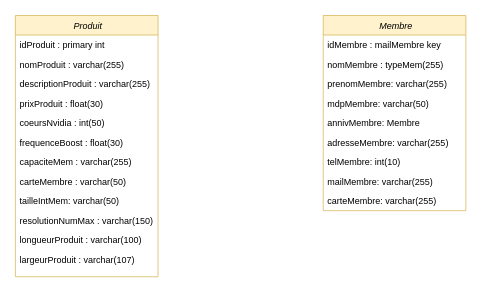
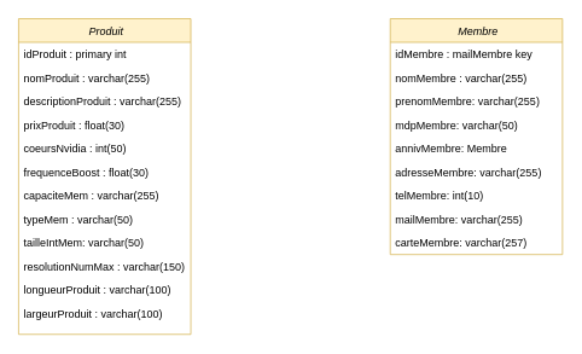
  <mxCell id="0" />
  <mxCell id="1" parent="0" />
  <mxCell id="2" value="Membre" style="swimlane;fontStyle=2;align=center;verticalAlign=top;childLayout=stackLayout;horizontal=1;startSize=26;horizontalStack=0;resizeParent=1;resizeLast=0;collapsible=1;marginBottom=0;rounded=0;shadow=0;strokeWidth=1;fillColor=#fff2cc;strokeColor=#d6b656;swimlaneLine=1;spacingLeft=4;" parent="1" vertex="1"><mxGeometry x="430" y="20" width="190" height="260" as="geometry"><mxRectangle x="230" y="140" width="160" height="26" as="alternateBounds" /></mxGeometry></mxCell>
  <mxCell id="3" value="idMembre : mailMembre key&#10;" style="text;align=left;verticalAlign=top;spacingLeft=4;spacingRight=4;overflow=hidden;rotatable=0;points=[[0,0.5],[1,0.5]];portConstraint=eastwest;rounded=0;shadow=0;html=0;imageAspect=1;" parent="2" vertex="1"><mxGeometry y="26" width="190" height="26" as="geometry" /></mxCell>
- <mxCell id="4" value="nomMembre : typeMem(255)&#10;" style="text;align=left;verticalAlign=top;spacingLeft=4;spacingRight=4;overflow=hidden;rotatable=0;points=[[0,0.5],[1,0.5]];portConstraint=eastwest;rounded=0;shadow=0;html=0;" parent="2" vertex="1"><mxGeometry y="52" width="190" height="26" as="geometry" /></mxCell>
+ <mxCell id="4" value="nomMembre : varchar(255)&#10;" style="text;align=left;verticalAlign=top;spacingLeft=4;spacingRight=4;overflow=hidden;rotatable=0;points=[[0,0.5],[1,0.5]];portConstraint=eastwest;rounded=0;shadow=0;html=0;" parent="2" vertex="1"><mxGeometry y="52" width="190" height="26" as="geometry" /></mxCell>
  <mxCell id="5" value="prenomMembre: varchar(255)" style="text;align=left;verticalAlign=top;spacingLeft=4;spacingRight=4;overflow=hidden;rotatable=0;points=[[0,0.5],[1,0.5]];portConstraint=eastwest;" parent="2" vertex="1"><mxGeometry y="78" width="190" height="26" as="geometry" /></mxCell>
  <mxCell id="6" value="mdpMembre: varchar(50)&#10;" style="text;align=left;verticalAlign=top;spacingLeft=4;spacingRight=4;overflow=hidden;rotatable=0;points=[[0,0.5],[1,0.5]];portConstraint=eastwest;" vertex="1" parent="2"><mxGeometry y="104" width="190" height="26" as="geometry" /></mxCell>
  <mxCell id="7" value="annivMembre: Membre&#10;" style="text;align=left;verticalAlign=top;spacingLeft=4;spacingRight=4;overflow=hidden;rotatable=0;points=[[0,0.5],[1,0.5]];portConstraint=eastwest;" parent="2" vertex="1"><mxGeometry y="130" width="190" height="26" as="geometry" /></mxCell>
  <mxCell id="8" value="adresseMembre: varchar(255)&#10;" style="text;align=left;verticalAlign=top;spacingLeft=4;spacingRight=4;overflow=hidden;rotatable=0;points=[[0,0.5],[1,0.5]];portConstraint=eastwest;" vertex="1" parent="2"><mxGeometry y="156" width="190" height="26" as="geometry" /></mxCell>
  <mxCell id="9" value="telMembre: int(10)&#10;" style="text;align=left;verticalAlign=top;spacingLeft=4;spacingRight=4;overflow=hidden;rotatable=0;points=[[0,0.5],[1,0.5]];portConstraint=eastwest;" vertex="1" parent="2"><mxGeometry y="182" width="190" height="26" as="geometry" /></mxCell>
  <mxCell id="10" value="mailMembre: varchar(255)&#10;" style="text;align=left;verticalAlign=top;spacingLeft=4;spacingRight=4;overflow=hidden;rotatable=0;points=[[0,0.5],[1,0.5]];portConstraint=eastwest;" vertex="1" parent="2"><mxGeometry y="208" width="190" height="26" as="geometry" /></mxCell>
- <mxCell id="11" value="carteMembre: varchar(255)&#10;" style="text;align=left;verticalAlign=top;spacingLeft=4;spacingRight=4;overflow=hidden;rotatable=0;points=[[0,0.5],[1,0.5]];portConstraint=eastwest;" vertex="1" parent="2"><mxGeometry y="234" width="190" height="26" as="geometry" /></mxCell>
+ <mxCell id="11" value="carteMembre: varchar(257)&#10;" style="text;align=left;verticalAlign=top;spacingLeft=4;spacingRight=4;overflow=hidden;rotatable=0;points=[[0,0.5],[1,0.5]];portConstraint=eastwest;" vertex="1" parent="2"><mxGeometry y="234" width="190" height="26" as="geometry" /></mxCell>
  <mxCell id="12" value="Produit" style="swimlane;fontStyle=2;align=center;verticalAlign=top;childLayout=stackLayout;horizontal=1;startSize=26;horizontalStack=0;resizeParent=1;resizeLast=0;collapsible=1;marginBottom=0;rounded=0;shadow=0;strokeWidth=1;fillColor=#fff2cc;strokeColor=#d6b656;swimlaneLine=1;spacingLeft=4;" vertex="1" parent="1"><mxGeometry x="20" y="20" width="190" height="348" as="geometry"><mxRectangle x="230" y="140" width="160" height="26" as="alternateBounds" /></mxGeometry></mxCell>
  <mxCell id="13" value="idProduit : primary int&#10;" style="text;align=left;verticalAlign=top;spacingLeft=4;spacingRight=4;overflow=hidden;rotatable=0;points=[[0,0.5],[1,0.5]];portConstraint=eastwest;rounded=0;shadow=0;html=0;imageAspect=1;" vertex="1" parent="12"><mxGeometry y="26" width="190" height="26" as="geometry" /></mxCell>
  <mxCell id="14" value="nomProduit : varchar(255)&#10;" style="text;align=left;verticalAlign=top;spacingLeft=4;spacingRight=4;overflow=hidden;rotatable=0;points=[[0,0.5],[1,0.5]];portConstraint=eastwest;rounded=0;shadow=0;html=0;" vertex="1" parent="12"><mxGeometry y="52" width="190" height="26" as="geometry" /></mxCell>
  <mxCell id="15" value="descriptionProduit : varchar(255)" style="text;align=left;verticalAlign=top;spacingLeft=4;spacingRight=4;overflow=hidden;rotatable=0;points=[[0,0.5],[1,0.5]];portConstraint=eastwest;" vertex="1" parent="12"><mxGeometry y="78" width="190" height="26" as="geometry" /></mxCell>
  <mxCell id="16" value="prixProduit : float(30)&#10;" style="text;align=left;verticalAlign=top;spacingLeft=4;spacingRight=4;overflow=hidden;rotatable=0;points=[[0,0.5],[1,0.5]];portConstraint=eastwest;" vertex="1" parent="12"><mxGeometry y="104" width="190" height="26" as="geometry" /></mxCell>
  <mxCell id="17" value="coeursNvidia : int(50)&#10;" style="text;align=left;verticalAlign=top;spacingLeft=4;spacingRight=4;overflow=hidden;rotatable=0;points=[[0,0.5],[1,0.5]];portConstraint=eastwest;" vertex="1" parent="12"><mxGeometry y="130" width="190" height="26" as="geometry" /></mxCell>
  <mxCell id="18" value="frequenceBoost : float(30)&#10;" style="text;align=left;verticalAlign=top;spacingLeft=4;spacingRight=4;overflow=hidden;rotatable=0;points=[[0,0.5],[1,0.5]];portConstraint=eastwest;" vertex="1" parent="12"><mxGeometry y="156" width="190" height="26" as="geometry" /></mxCell>
  <mxCell id="19" value="capaciteMem : varchar(255)&#10;" style="text;align=left;verticalAlign=top;spacingLeft=4;spacingRight=4;overflow=hidden;rotatable=0;points=[[0,0.5],[1,0.5]];portConstraint=eastwest;" vertex="1" parent="12"><mxGeometry y="182" width="190" height="26" as="geometry" /></mxCell>
- <mxCell id="20" value="carteMembre : varchar(50)&#10;" style="text;align=left;verticalAlign=top;spacingLeft=4;spacingRight=4;overflow=hidden;rotatable=0;points=[[0,0.5],[1,0.5]];portConstraint=eastwest;" vertex="1" parent="12"><mxGeometry y="208" width="190" height="26" as="geometry" /></mxCell>
+ <mxCell id="20" value="typeMem : varchar(50)&#10;" style="text;align=left;verticalAlign=top;spacingLeft=4;spacingRight=4;overflow=hidden;rotatable=0;points=[[0,0.5],[1,0.5]];portConstraint=eastwest;" vertex="1" parent="12"><mxGeometry y="208" width="190" height="26" as="geometry" /></mxCell>
  <mxCell id="21" value="tailleIntMem: varchar(50)&#10;" style="text;align=left;verticalAlign=top;spacingLeft=4;spacingRight=4;overflow=hidden;rotatable=0;points=[[0,0.5],[1,0.5]];portConstraint=eastwest;" vertex="1" parent="12"><mxGeometry y="234" width="190" height="26" as="geometry" /></mxCell>
  <mxCell id="22" value="resolutionNumMax : varchar(150)&#10;" style="text;align=left;verticalAlign=top;spacingLeft=4;spacingRight=4;overflow=hidden;rotatable=0;points=[[0,0.5],[1,0.5]];portConstraint=eastwest;" vertex="1" parent="12"><mxGeometry y="260" width="190" height="26" as="geometry" /></mxCell>
  <mxCell id="23" value="longueurProduit : varchar(100)&#10;" style="text;align=left;verticalAlign=top;spacingLeft=4;spacingRight=4;overflow=hidden;rotatable=0;points=[[0,0.5],[1,0.5]];portConstraint=eastwest;" vertex="1" parent="12"><mxGeometry y="286" width="190" height="26" as="geometry" /></mxCell>
- <mxCell id="24" value="largeurProduit : varchar(107)&#10;" style="text;align=left;verticalAlign=top;spacingLeft=4;spacingRight=4;overflow=hidden;rotatable=0;points=[[0,0.5],[1,0.5]];portConstraint=eastwest;" vertex="1" parent="12"><mxGeometry y="312" width="190" height="26" as="geometry" /></mxCell>
+ <mxCell id="24" value="largeurProduit : varchar(100)&#10;" style="text;align=left;verticalAlign=top;spacingLeft=4;spacingRight=4;overflow=hidden;rotatable=0;points=[[0,0.5],[1,0.5]];portConstraint=eastwest;" vertex="1" parent="12"><mxGeometry y="312" width="190" height="26" as="geometry" /></mxCell>
